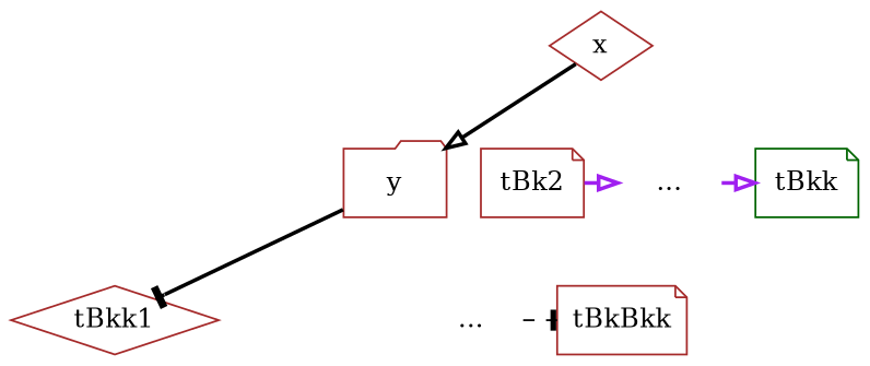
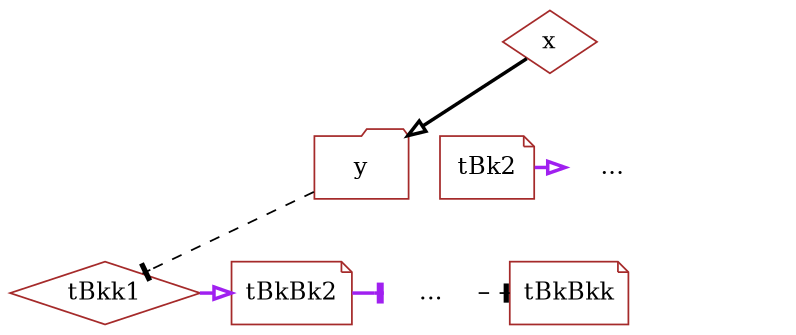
  digraph {
    node [color=brown shape=note]
    edge [style=invis]
    n1 [label=tBkk1 shape=diamond]
+   tBkBk2
    n3 [label="..." shape=plaintext]
    tBkBkk
    n5 [label=y shape=folder]
    tBk2
    n7 [label="..." shape=plaintext]
-   tBkk [color=darkgreen]
    n9 [label=x shape=diamond]
    subgraph sub_1 {
      rank=same
      n1
+     tBkBk2
      n3
      tBkBkk
    }
    subgraph sub_2 {
      rank=same
      n5
      tBk2
      n7
-     tBkk
    }
+   n1 -> tBkBk2 [arrowhead=onormal color=purple style=bold]
+   tBkBk2 -> n3 [arrowhead=tee color=purple style=bold]
    n3 -> tBkBkk [arrowhead=tee color=black style=dashed]
-   n5 -> n1 [arrowhead=tee color=black style=bold]
+   n5 -> n1 [arrowhead=tee color=black style=dashed]
+   n5 -> tBkBk2
    n5 -> n3
    n5 -> tBkBkk
    tBk2 -> n7 [arrowhead=onormal color=purple style=bold]
-   n7 -> tBkk [arrowhead=onormal color=purple style=bold]
    n9 -> n5 [arrowhead=onormal color=black style=bold]
    n9 -> tBk2
    n9 -> n7
-   n9 -> tBkk
  }
